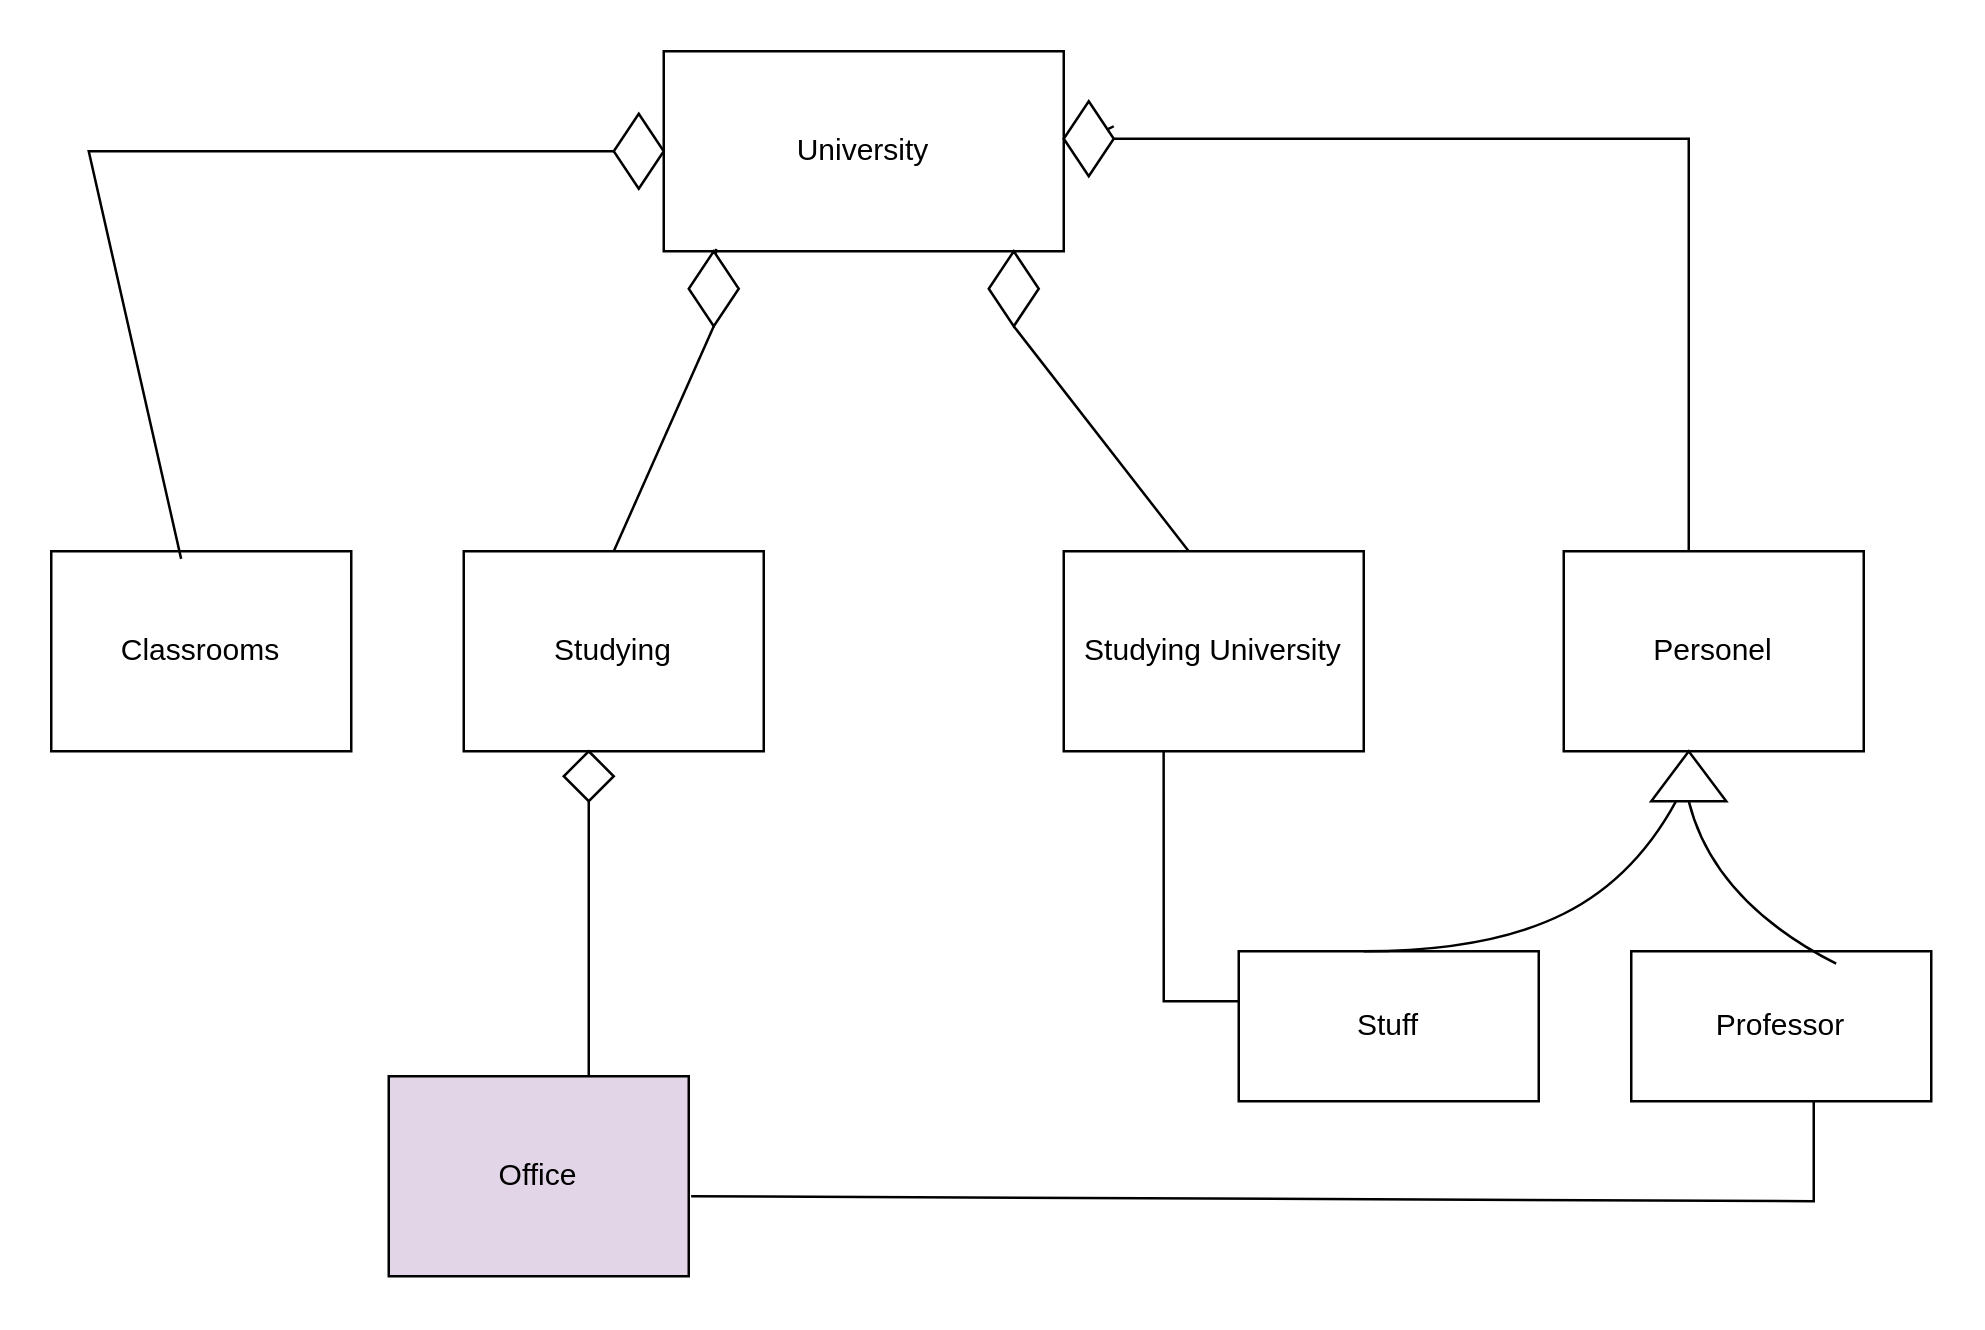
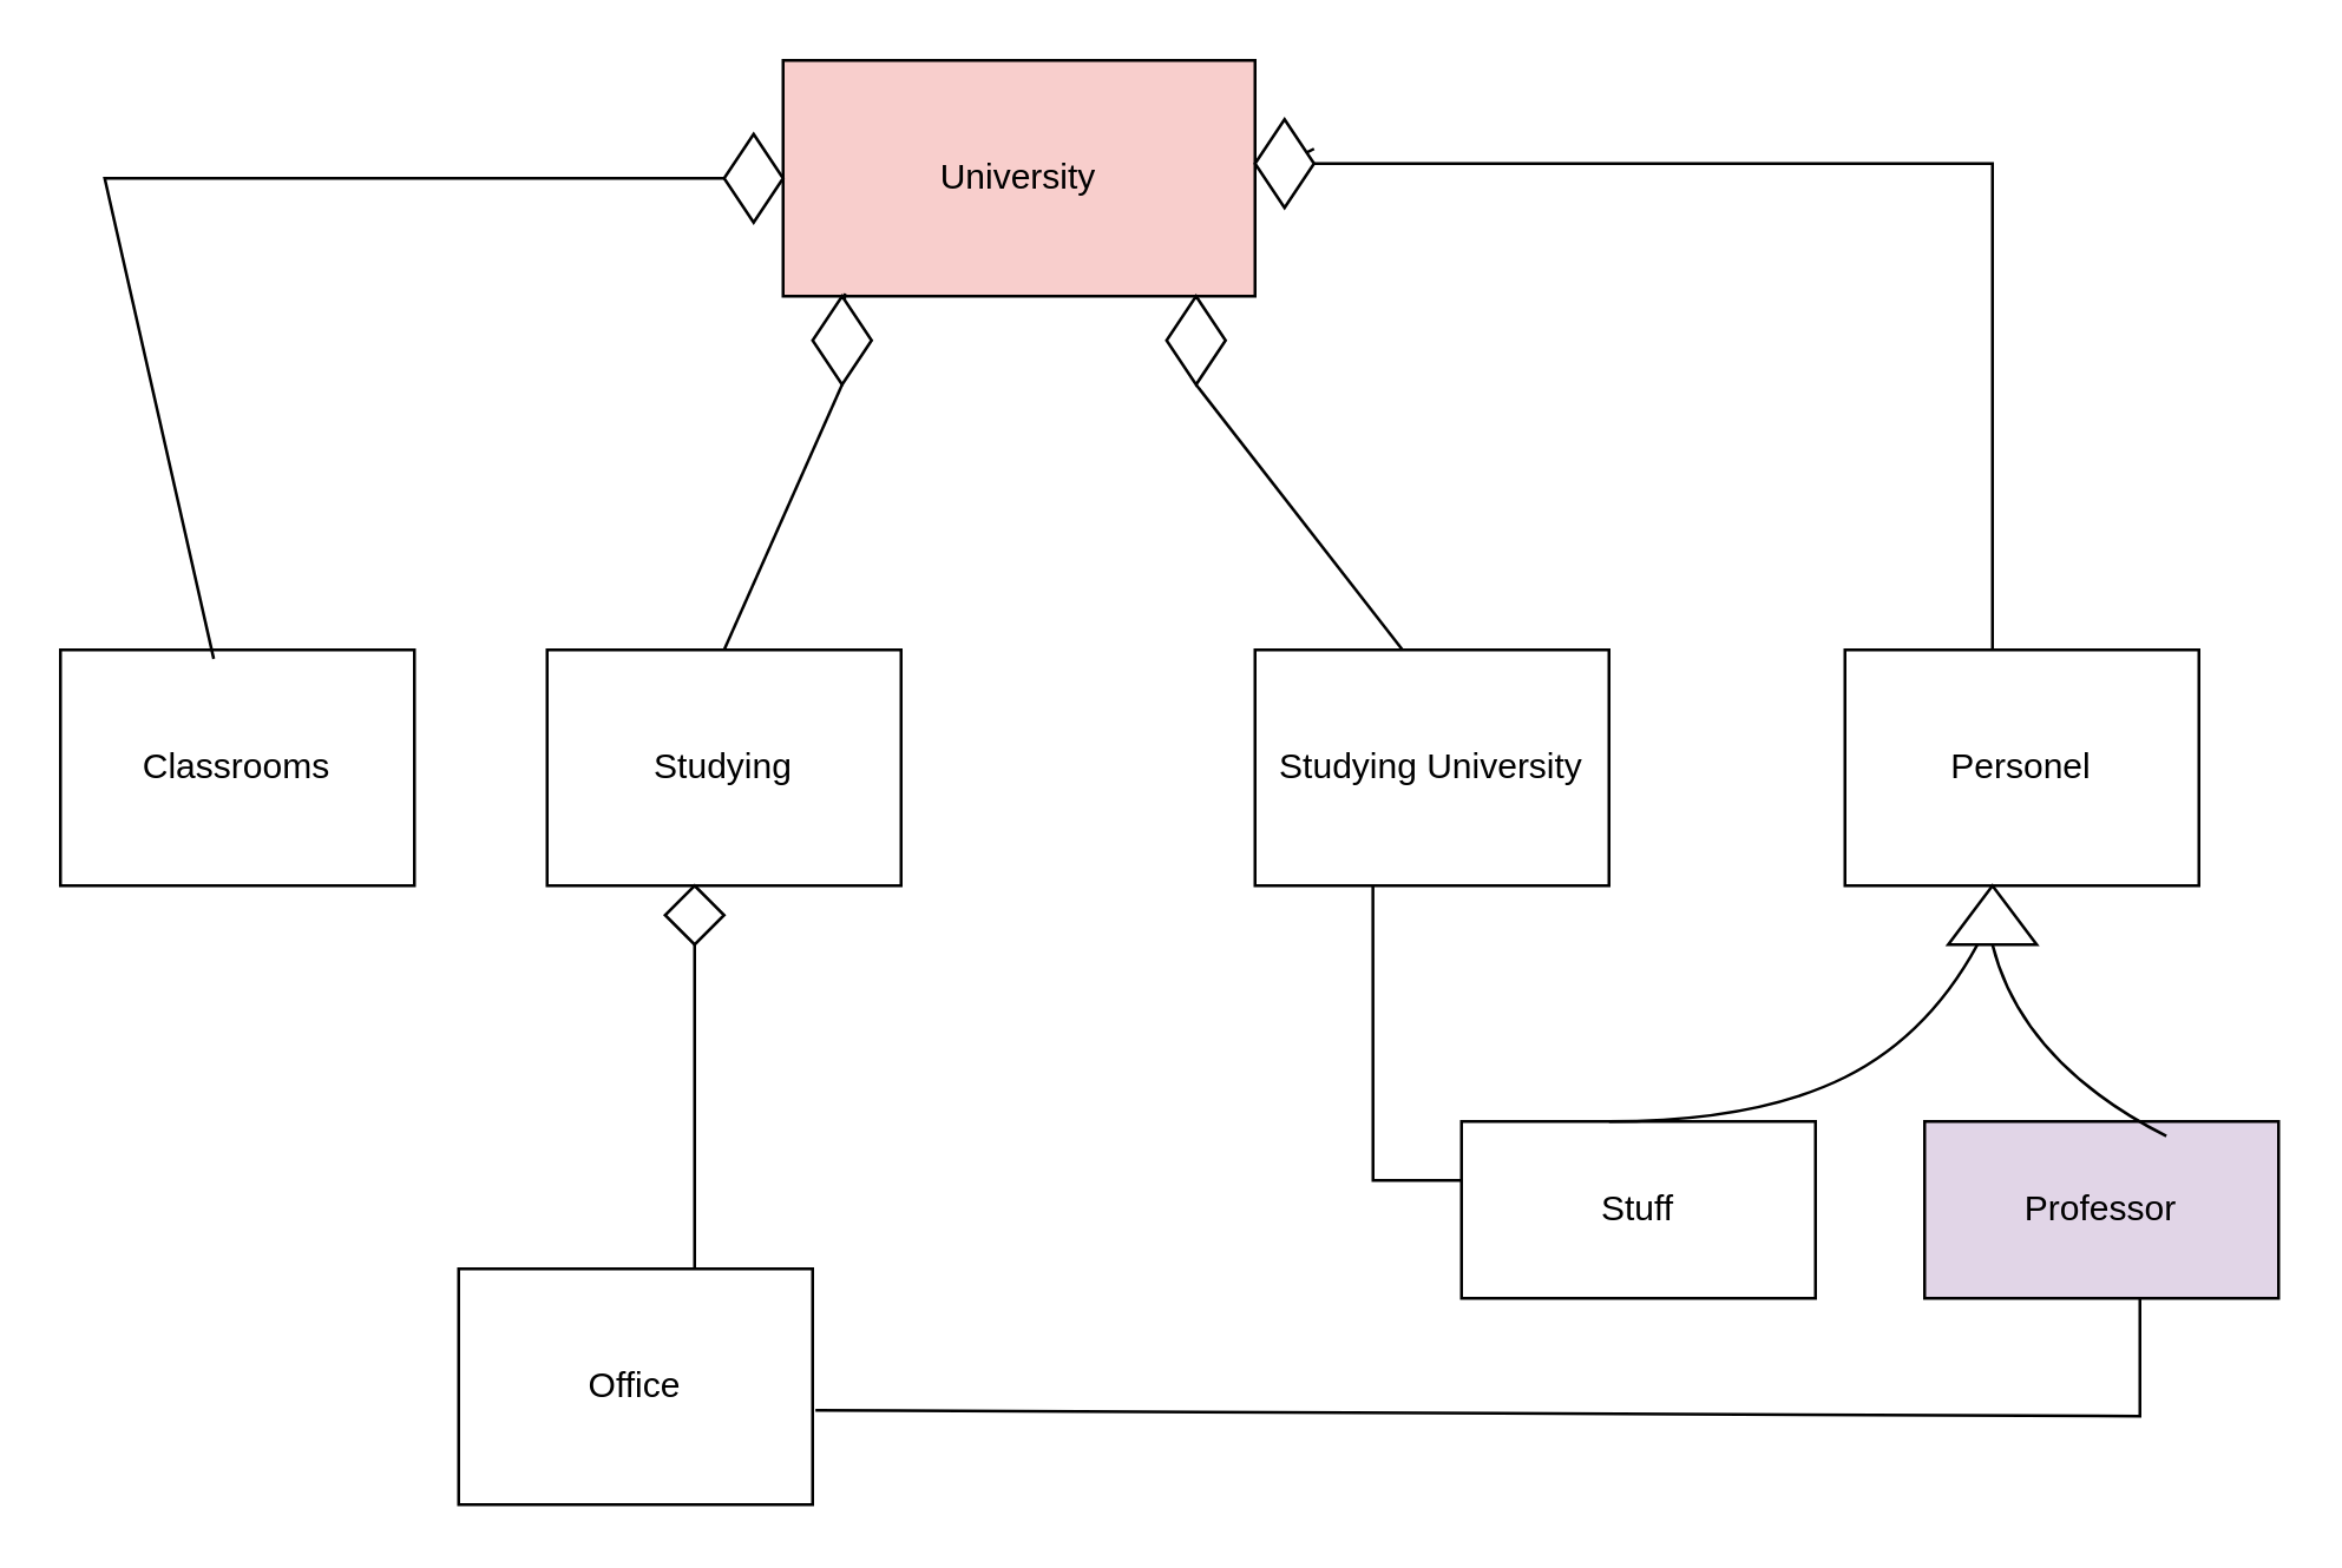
  <mxCell id="0" />
  <mxCell id="1" parent="0" />
- <mxCell id="2" value="University" style="rounded=0;whiteSpace=wrap;html=1;" vertex="1" parent="1"><mxGeometry x="265" width="160" height="80" as="geometry" y="20" /></mxCell>
+ <mxCell id="2" value="University" style="rounded=0;whiteSpace=wrap;html=1;fillColor=#f8cecc;" vertex="1" parent="1"><mxGeometry x="265" width="160" height="80" as="geometry" y="20" /></mxCell>
  <mxCell id="3" value="Classrooms" style="rounded=0;whiteSpace=wrap;html=1;" vertex="1" parent="1"><mxGeometry x="20" y="220" width="120" height="80" as="geometry" /></mxCell>
  <mxCell id="4" value="Studying" style="rounded=0;whiteSpace=wrap;html=1;" vertex="1" parent="1"><mxGeometry x="185" y="220" width="120" height="80" as="geometry" /></mxCell>
  <mxCell id="5" value="Studying University" style="rounded=0;whiteSpace=wrap;html=1;" vertex="1" parent="1"><mxGeometry x="425" y="220" width="120" height="80" as="geometry" /></mxCell>
- <mxCell id="6" value="Office" style="rounded=0;whiteSpace=wrap;html=1;fillColor=#e1d5e7;" vertex="1" parent="1"><mxGeometry x="155" y="430" width="120" height="80" as="geometry" /></mxCell>
+ <mxCell id="6" value="Office" style="rounded=0;whiteSpace=wrap;html=1;" vertex="1" parent="1"><mxGeometry x="155" y="430" width="120" height="80" as="geometry" /></mxCell>
  <mxCell id="7" value="Personel" style="rounded=0;whiteSpace=wrap;html=1;" vertex="1" parent="1"><mxGeometry x="625" y="220" width="120" height="80" as="geometry" /></mxCell>
- <mxCell id="8" value="Professor" style="rounded=0;whiteSpace=wrap;html=1;" vertex="1" parent="1"><mxGeometry x="652" y="380" width="120" height="60" as="geometry" /></mxCell>
+ <mxCell id="8" value="Professor" style="rounded=0;whiteSpace=wrap;html=1;fillColor=#e1d5e7;" vertex="1" parent="1"><mxGeometry x="652" y="380" width="120" height="60" as="geometry" /></mxCell>
  <mxCell id="9" value="Stuff" style="rounded=0;whiteSpace=wrap;html=1;" vertex="1" parent="1"><mxGeometry x="495" y="380" width="120" height="60" as="geometry" /></mxCell>
  <mxCell id="10" value="" style="endArrow=none;html=1;rounded=0;entryX=0.131;entryY=0.988;entryDx=0;entryDy=0;entryPerimeter=0;startArrow=none;" edge="1" parent="1" source="15" target="2"><mxGeometry width="50" height="50" relative="1" as="geometry"><mxPoint x="245" y="220" as="sourcePoint" /><mxPoint x="295" y="170" as="targetPoint" /><Array as="points" /></mxGeometry></mxCell>
  <mxCell id="11" value="" style="endArrow=none;html=1;rounded=0;startArrow=none;" edge="1" parent="1" source="17"><mxGeometry width="50" height="50" relative="1" as="geometry"><mxPoint x="475" y="220" as="sourcePoint" /><mxPoint x="405" y="110" as="targetPoint" /><Array as="points" /></mxGeometry></mxCell>
  <mxCell id="12" value="" style="endArrow=none;html=1;rounded=0;startArrow=none;" edge="1" parent="1" source="19"><mxGeometry width="50" height="50" relative="1" as="geometry"><mxPoint x="675" y="220" as="sourcePoint" /><mxPoint x="445" y="50" as="targetPoint" /><Array as="points" /></mxGeometry></mxCell>
  <mxCell id="13" value="" style="rhombus;whiteSpace=wrap;html=1;" vertex="1" parent="1"><mxGeometry x="245" y="45" width="20" height="30" as="geometry" /></mxCell>
  <mxCell id="14" value="" style="endArrow=none;html=1;rounded=0;entryX=0;entryY=0.5;entryDx=0;entryDy=0;exitX=0.433;exitY=0.038;exitDx=0;exitDy=0;exitPerimeter=0;" edge="1" parent="1" source="3" target="13"><mxGeometry width="50" height="50" relative="1" as="geometry"><mxPoint x="36.96" y="223.04" as="sourcePoint" /><mxPoint x="265" y="60" as="targetPoint" /><Array as="points"><mxPoint x="35" y="60" /></Array></mxGeometry></mxCell>
  <mxCell id="15" value="" style="rhombus;whiteSpace=wrap;html=1;rotation=0;" vertex="1" parent="1"><mxGeometry x="275" y="100" width="20" height="30" as="geometry" /></mxCell>
  <mxCell id="16" value="" style="endArrow=none;html=1;rounded=0;" edge="1" parent="1"><mxGeometry width="50" height="50" relative="1" as="geometry"><mxPoint x="245" y="220" as="sourcePoint" /><mxPoint x="285" y="130" as="targetPoint" /><Array as="points" /></mxGeometry></mxCell>
  <mxCell id="17" value="" style="rhombus;whiteSpace=wrap;html=1;" vertex="1" parent="1"><mxGeometry x="395" y="100" width="20" height="30" as="geometry" /></mxCell>
  <mxCell id="18" value="" style="endArrow=none;html=1;rounded=0;" edge="1" parent="1"><mxGeometry width="50" height="50" relative="1" as="geometry"><mxPoint x="475" y="220" as="sourcePoint" /><mxPoint x="405" y="130" as="targetPoint" /><Array as="points" /></mxGeometry></mxCell>
  <mxCell id="19" value="" style="rhombus;whiteSpace=wrap;html=1;" vertex="1" parent="1"><mxGeometry x="425" y="40" width="20" height="30" as="geometry" /></mxCell>
  <mxCell id="20" value="" style="endArrow=none;html=1;rounded=0;" edge="1" parent="1" target="19"><mxGeometry width="50" height="50" relative="1" as="geometry"><mxPoint x="675" y="220" as="sourcePoint" /><mxPoint x="445" y="50" as="targetPoint" /><Array as="points"><mxPoint x="675" y="55" /></Array></mxGeometry></mxCell>
  <mxCell id="21" value="" style="endArrow=none;html=1;rounded=0;startArrow=none;" edge="1" parent="1" source="22"><mxGeometry width="50" height="50" relative="1" as="geometry"><mxPoint x="135" y="380" as="sourcePoint" /><mxPoint x="235" y="310" as="targetPoint" /><Array as="points" /></mxGeometry></mxCell>
  <mxCell id="22" value="" style="rhombus;whiteSpace=wrap;html=1;rotation=0;" vertex="1" parent="1"><mxGeometry x="225" y="300" width="20" height="20" as="geometry" /></mxCell>
  <mxCell id="23" value="" style="endArrow=none;html=1;rounded=0;" edge="1" parent="1" target="22"><mxGeometry width="50" height="50" relative="1" as="geometry"><mxPoint x="235" y="430" as="sourcePoint" /><mxPoint x="235" y="310" as="targetPoint" /><Array as="points" /></mxGeometry></mxCell>
  <mxCell id="24" value="" style="curved=1;endArrow=classic;html=1;rounded=0;" edge="1" parent="1"><mxGeometry width="50" height="50" relative="1" as="geometry"><mxPoint x="545" y="380" as="sourcePoint" /><mxPoint x="675" y="310" as="targetPoint" /><Array as="points"><mxPoint x="595" y="380" /><mxPoint x="655" y="350" /></Array></mxGeometry></mxCell>
  <mxCell id="25" value="" style="curved=1;endArrow=classic;html=1;rounded=0;exitX=0;exitY=0.5;exitDx=0;exitDy=0;startArrow=none;" edge="1" parent="1" source="26"><mxGeometry width="50" height="50" relative="1" as="geometry"><mxPoint x="687" y="380" as="sourcePoint" /><mxPoint x="675" y="320" as="targetPoint" /><Array as="points" /></mxGeometry></mxCell>
  <mxCell id="26" value="" style="triangle;whiteSpace=wrap;html=1;rotation=-90;" vertex="1" parent="1"><mxGeometry x="665" y="295" width="20" height="30" as="geometry" /></mxCell>
  <mxCell id="27" value="" style="curved=1;endArrow=none;html=1;rounded=0;exitX=0.683;exitY=0.083;exitDx=0;exitDy=0;exitPerimeter=0;entryX=0;entryY=0.5;entryDx=0;entryDy=0;" edge="1" parent="1" source="8" target="26"><mxGeometry width="50" height="50" relative="1" as="geometry"><mxPoint x="733.96" y="372.98" as="sourcePoint" /><mxPoint x="675" y="320" as="targetPoint" /><Array as="points"><mxPoint x="685" y="360" /></Array></mxGeometry></mxCell>
  <mxCell id="28" value="" style="endArrow=none;html=1;rounded=0;exitX=1.008;exitY=0.6;exitDx=0;exitDy=0;exitPerimeter=0;" edge="1" parent="1" source="6"><mxGeometry width="50" height="50" relative="1" as="geometry"><mxPoint x="675" y="490" as="sourcePoint" /><mxPoint x="725" y="440" as="targetPoint" /><Array as="points"><mxPoint x="725" y="480" /></Array></mxGeometry></mxCell>
  <mxCell id="29" value="" style="endArrow=none;html=1;rounded=0;exitX=0.333;exitY=1;exitDx=0;exitDy=0;exitPerimeter=0;" edge="1" parent="1" source="5"><mxGeometry width="50" height="50" relative="1" as="geometry"><mxPoint x="445" y="450" as="sourcePoint" /><mxPoint x="495" y="400" as="targetPoint" /><Array as="points"><mxPoint x="465" y="400" /></Array></mxGeometry></mxCell>
